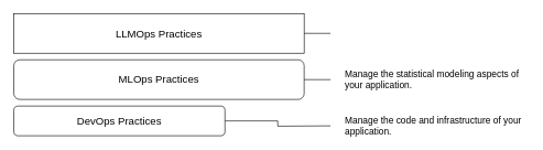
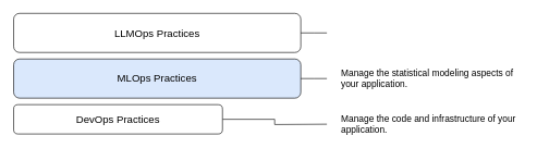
  <mxCell id="0" />
  <mxCell id="1" parent="0" />
  <mxCell id="2" style="edgeStyle=orthogonalEdgeStyle;rounded=0;orthogonalLoop=1;jettySize=auto;html=1;endArrow=none;endFill=0;fontSize=16;" edge="1" parent="1" source="3"><mxGeometry relative="1" as="geometry"><mxPoint x="500" y="190" as="targetPoint" /></mxGeometry></mxCell>
  <mxCell id="3" value="DevOps Practices" style="rounded=1;whiteSpace=wrap;html=1;fontSize=16;" vertex="1" parent="1"><mxGeometry x="20" y="160" width="320" height="45" as="geometry" /></mxCell>
- <mxCell id="4" value="MLOps Practices" style="rounded=1;whiteSpace=wrap;html=1;fontSize=16;" vertex="1" parent="1"><mxGeometry x="20" y="90" width="440" height="60" as="geometry" /></mxCell>
- <mxCell id="5" value="LLMOps Practices" style="whiteSpace=wrap;html=1;fontSize=16;rounded=0;" vertex="1" parent="1"><mxGeometry x="20" y="20" width="440" height="60" as="geometry" /></mxCell>
+ <mxCell id="4" value="MLOps Practices" style="rounded=1;whiteSpace=wrap;html=1;fontSize=16;fillColor=#dae8fc;" vertex="1" parent="1"><mxGeometry x="20" y="90" width="440" height="60" as="geometry" /></mxCell>
+ <mxCell id="5" value="LLMOps Practices" style="rounded=1;whiteSpace=wrap;html=1;fontSize=16;" vertex="1" parent="1"><mxGeometry x="20" y="20" width="440" height="60" as="geometry" /></mxCell>
  <mxCell id="6" value="Manage the code and infrastructure of your application." style="text;html=1;align=left;verticalAlign=middle;whiteSpace=wrap;rounded=0;fontSize=14;" vertex="1" parent="1"><mxGeometry x="520" y="175" width="280" height="30" as="geometry" /></mxCell>
  <mxCell id="7" style="edgeStyle=orthogonalEdgeStyle;rounded=0;orthogonalLoop=1;jettySize=auto;html=1;endArrow=none;endFill=0;exitX=1;exitY=0.5;exitDx=0;exitDy=0;fontSize=16;" edge="1" parent="1" source="4"><mxGeometry relative="1" as="geometry"><mxPoint x="500" y="120" as="targetPoint" /><mxPoint x="470" y="200" as="sourcePoint" /></mxGeometry></mxCell>
  <mxCell id="8" value="Manage the statistical modeling aspects of your application." style="text;html=1;align=left;verticalAlign=middle;whiteSpace=wrap;rounded=0;fontSize=14;" vertex="1" parent="1"><mxGeometry x="520" y="105" width="280" height="30" as="geometry" /></mxCell>
  <mxCell id="9" style="edgeStyle=orthogonalEdgeStyle;rounded=0;orthogonalLoop=1;jettySize=auto;html=1;endArrow=none;endFill=0;exitX=1;exitY=0.5;exitDx=0;exitDy=0;fontSize=16;" edge="1" parent="1" source="5"><mxGeometry relative="1" as="geometry"><mxPoint x="500" y="50" as="targetPoint" /><mxPoint x="470" y="130" as="sourcePoint" /></mxGeometry></mxCell>
